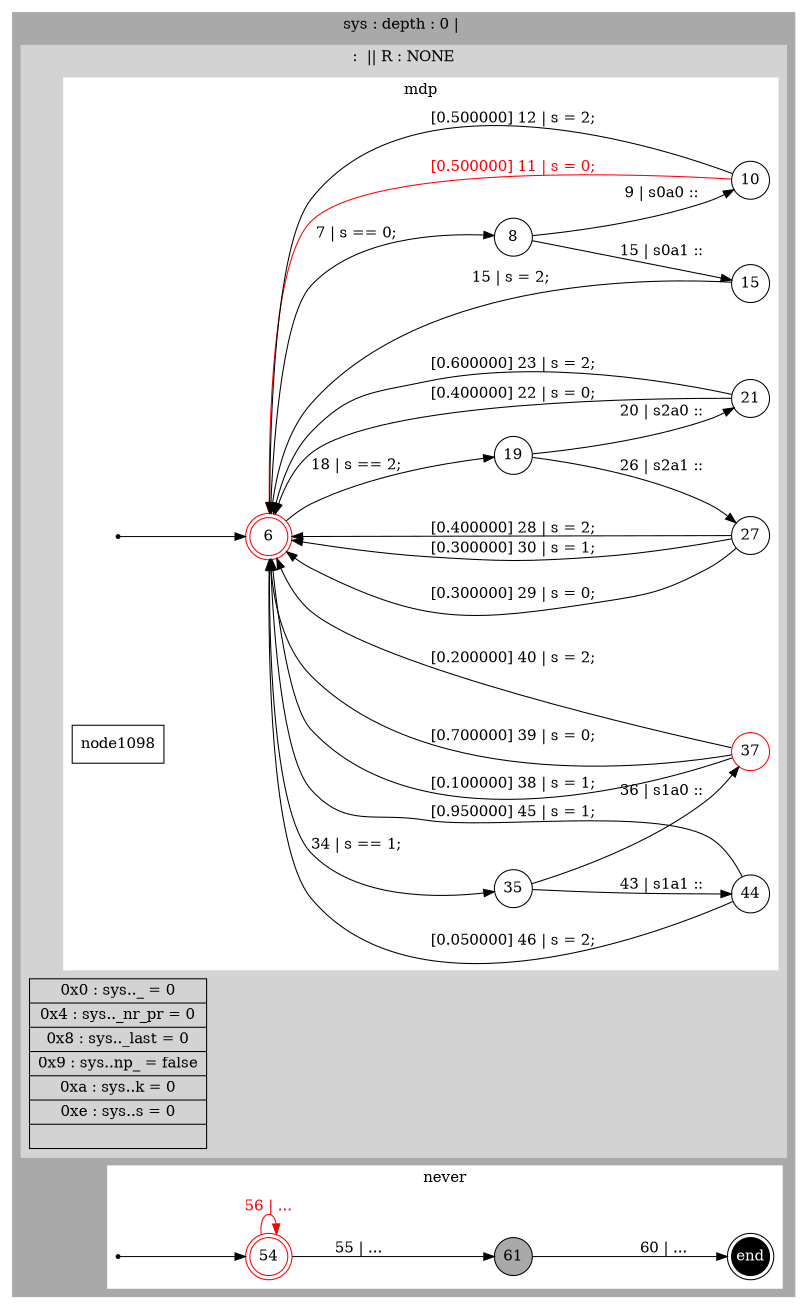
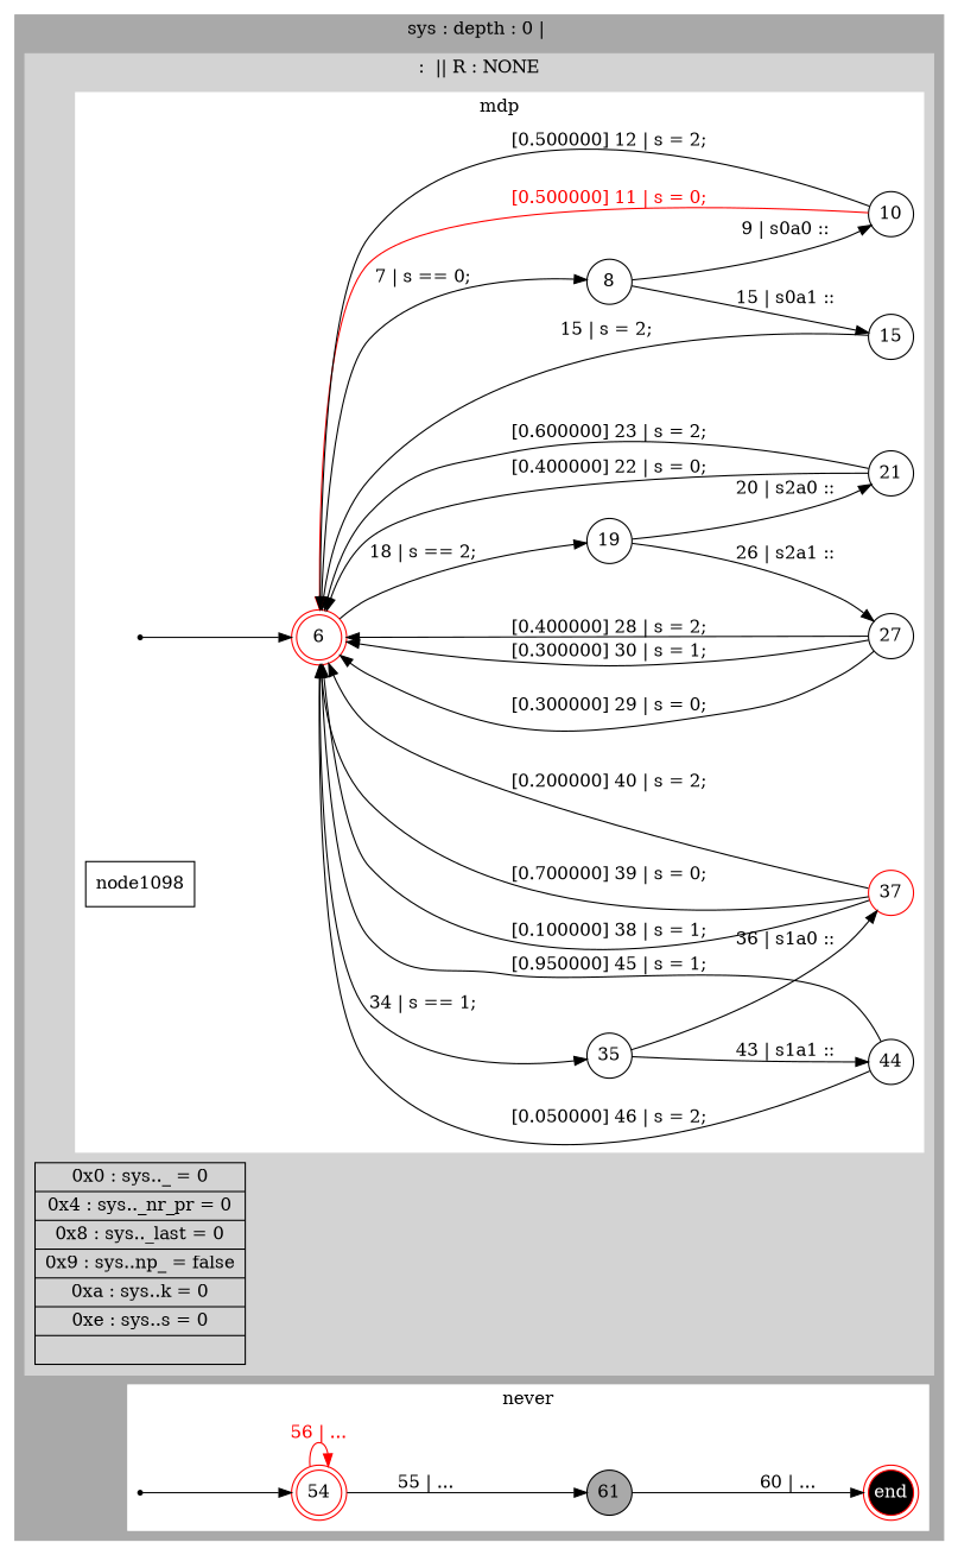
  digraph {
    rankdir=LR
    node [fixedsize=true shape=circle]
    n1 [color=red label=6 shape=doublecircle]
    n2 [label=35]
    n3 [label=19]
    n4 [label=8]
    s93824994284762 [shape=point fixedsize=""]
    node1098 [shape=record fixedsize=""]
    n7 [label=44]
    n8 [color=red label=37]
    n9 [label=27]
    n10 [label=21]
    n11 [label=15]
    n12 [label=10]
    n13 [label="0x0   :   sys.._                  = 0\n | 0x4   :   sys.._nr_pr             = 0\n | 0x8   :   sys.._last              = 0\n | 0x9   :   sys..np_                = false\n | 0xa   :   sys..k                  = 0\n | 0xe   :   sys..s                  = 0\n | " shape=record fixedsize=""]
    n14 [color=red label=54 shape=doublecircle]
    n15 [fillcolor=darkgrey label=61 style=filled]
    s93824994322384 [shape=point fixedsize=""]
-   n17 [fillcolor=black fontcolor=white label=end shape=doublecircle style=filled]
+   n17 [fillcolor=black fontcolor=white label=end shape=doublecircle style=filled color=red]
    subgraph cluster_1 {
      color=darkgrey
      label=" sys : depth : 0 |  "
      style=filled
      subgraph cluster_2 {
        color=lightgrey
        label="  :  || R : NONE  "
        style=filled
        n13
        subgraph cluster_3 {
          color=white
          label=mdp
          style=filled
          n1
          n2
          n3
          n4
          s93824994284762
          node1098
          n7
          n8
          n9
          n10
          n11
          n12
        }
      }
      subgraph cluster_4 {
        color=white
        label=" never "
        style=filled
        n14
        n15
        s93824994322384
        n17
      }
    }
    n1 -> n2 [label="34 | s == 1; "]
    n1 -> n3 [label="18 | s == 2; "]
    n1 -> n4 [label="7 | s == 0; "]
    n2 -> n7 [label="43 | s1a1 :: "]
    n2 -> n8 [label="36 | s1a0 :: "]
    n3 -> n9 [label="26 | s2a1 :: "]
    n3 -> n10 [label="20 | s2a0 :: "]
    n4 -> n11 [label="15 | s0a1 :: "]
    n4 -> n12 [label="9 | s0a0 :: "]
    s93824994284762 -> n1
    n7 -> n1 [label=" [0.950000] 45 | s = 1; "]
    n7 -> n1 [label=" [0.050000] 46 | s = 2; "]
    n8 -> n1 [label=" [0.100000] 38 | s = 1; "]
    n8 -> n1 [label=" [0.700000] 39 | s = 0; "]
    n8 -> n1 [label=" [0.200000] 40 | s = 2; "]
    n9 -> n1 [label=" [0.400000] 28 | s = 2; "]
    n9 -> n1 [label=" [0.300000] 29 | s = 0; "]
    n9 -> n1 [label=" [0.300000] 30 | s = 1; "]
    n10 -> n1 [label=" [0.400000] 22 | s = 0; "]
    n10 -> n1 [label=" [0.600000] 23 | s = 2; "]
    n11 -> n1 [label="15 | s = 2; "]
    n12 -> n1 [color=red fontcolor=red label=" [0.500000] 11 | s = 0; "]
    n12 -> n1 [label=" [0.500000] 12 | s = 2; "]
    n14 -> n14 [color=red fontcolor=red label="56 | ..."]
    n14 -> n15 [label="55 | ..."]
    n15 -> n17 [label="60 | ..."]
    s93824994322384 -> n14
  }
